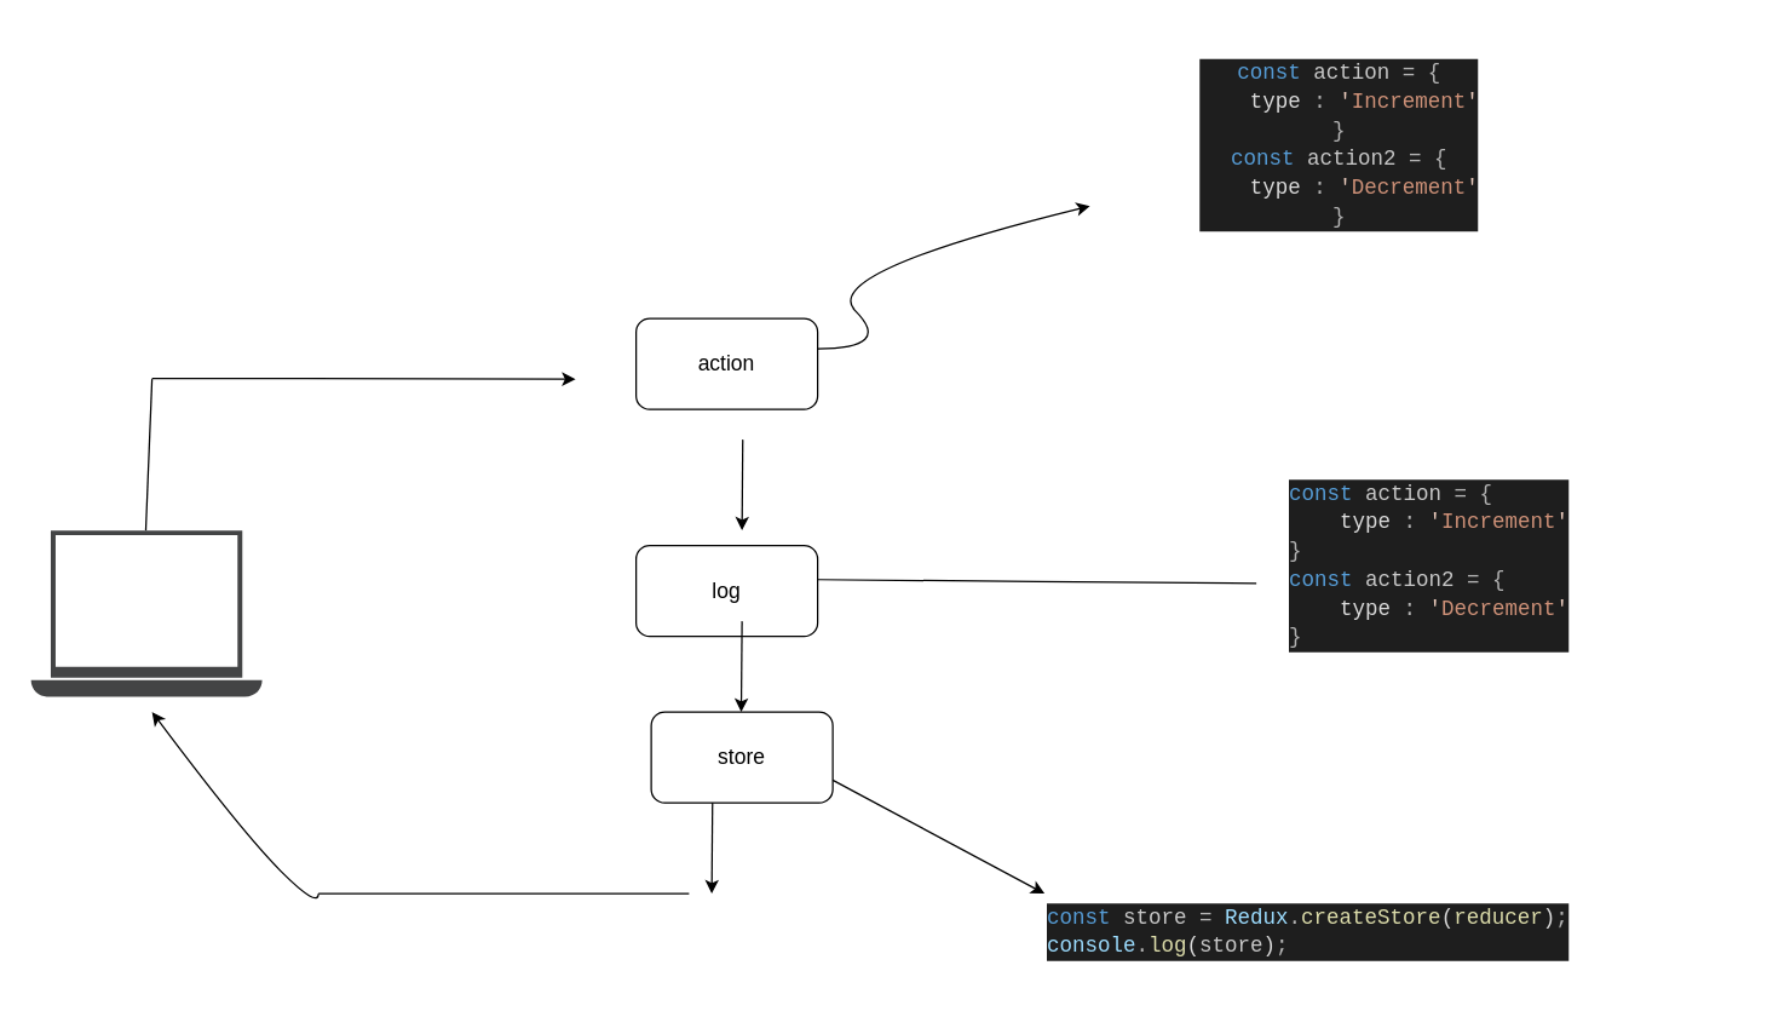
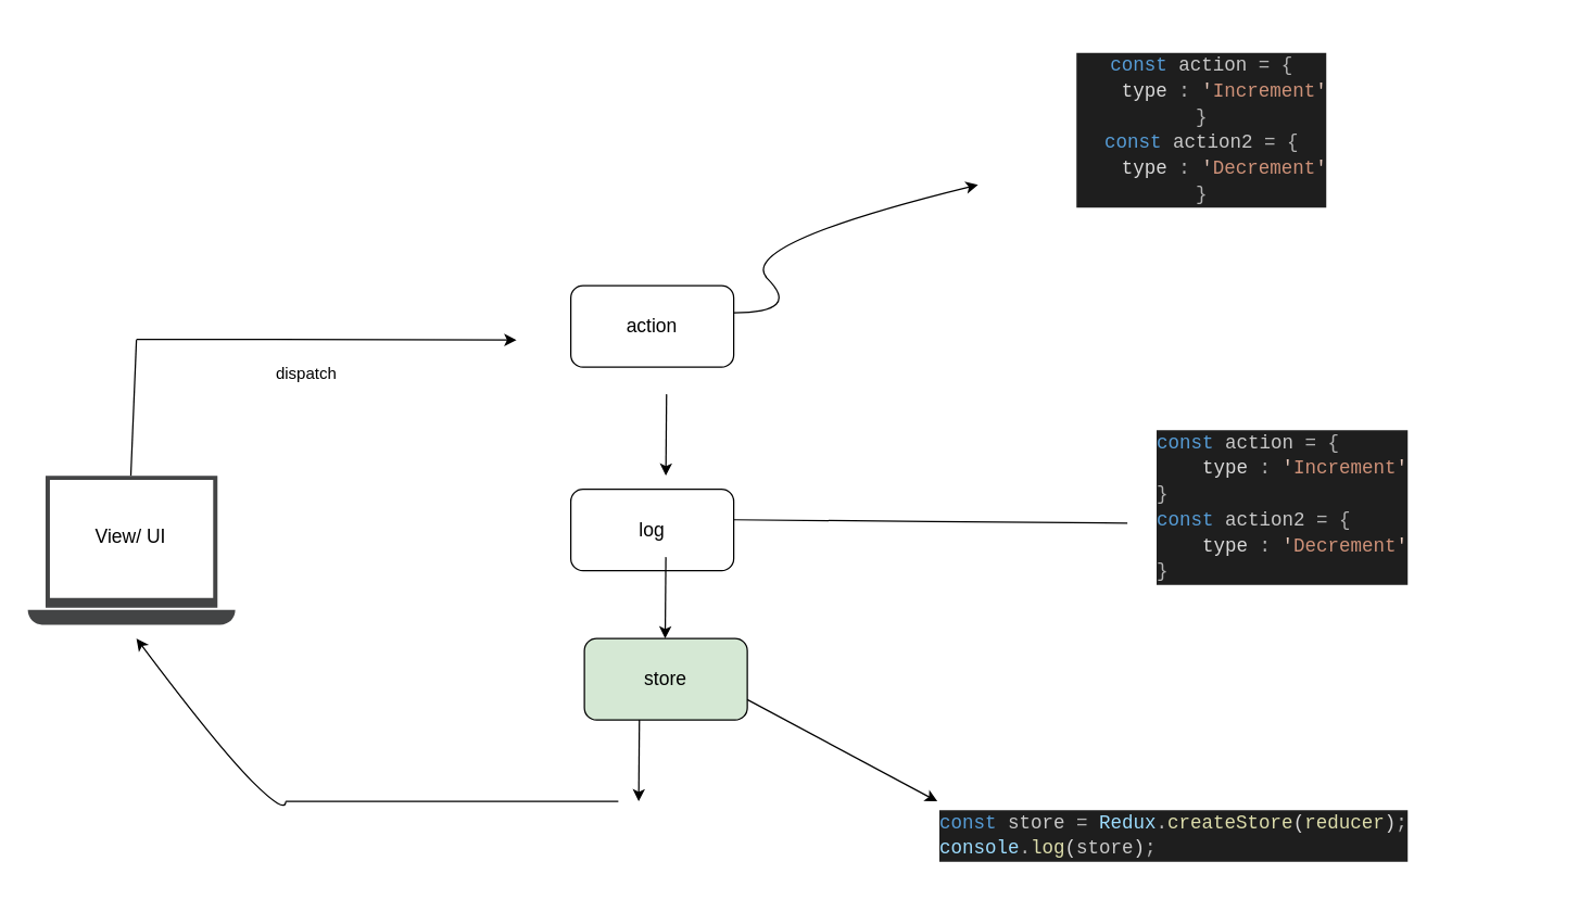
  <mxCell id="0" />
  <mxCell id="1" parent="0" />
  <mxCell id="2" value="" style="sketch=0;pointerEvents=1;shadow=0;dashed=0;html=1;strokeColor=none;fillColor=#434445;aspect=fixed;labelPosition=center;verticalLabelPosition=bottom;verticalAlign=top;align=center;outlineConnect=0;shape=mxgraph.vvd.laptop;" vertex="1" parent="1"><mxGeometry x="20" y="350" width="152.78" height="110" as="geometry" /></mxCell>
  <mxCell id="3" value="" style="endArrow=classic;html=1;" edge="1" parent="1"><mxGeometry width="50" height="50" relative="1" as="geometry"><mxPoint x="100" y="249.5" as="sourcePoint" /><mxPoint x="380" y="250" as="targetPoint" /></mxGeometry></mxCell>
  <mxCell id="4" value="" style="endArrow=none;html=1;" edge="1" parent="1"><mxGeometry width="50" height="50" relative="1" as="geometry"><mxPoint x="95.89" y="350" as="sourcePoint" /><mxPoint x="100" y="250" as="targetPoint" /></mxGeometry></mxCell>
  <mxCell id="5" value="&lt;font style=&quot;font-size: 14px;&quot;&gt;action&lt;/font&gt;" style="rounded=1;whiteSpace=wrap;html=1;" vertex="1" parent="1"><mxGeometry x="420" y="210" width="120" height="60" as="geometry" /></mxCell>
  <mxCell id="6" value="" style="endArrow=classic;html=1;" edge="1" parent="1"><mxGeometry width="50" height="50" relative="1" as="geometry"><mxPoint x="490.5" y="290" as="sourcePoint" /><mxPoint x="490" y="350" as="targetPoint" /><Array as="points" /></mxGeometry></mxCell>
  <mxCell id="7" value="&lt;font style=&quot;font-size: 14px;&quot;&gt;log&lt;/font&gt;" style="rounded=1;whiteSpace=wrap;html=1;" vertex="1" parent="1"><mxGeometry x="420" y="360" width="120" height="60" as="geometry" /></mxCell>
- <mxCell id="8" value="&lt;font style=&quot;font-size: 14px;&quot;&gt;store&lt;/font&gt;" style="rounded=1;whiteSpace=wrap;html=1;" vertex="1" parent="1"><mxGeometry x="430" y="470" width="120" height="60" as="geometry" /></mxCell>
+ <mxCell id="8" value="&lt;font style=&quot;font-size: 14px;&quot;&gt;store&lt;/font&gt;" style="rounded=1;whiteSpace=wrap;html=1;fillColor=#d5e8d4;" vertex="1" parent="1"><mxGeometry x="430" y="470" width="120" height="60" as="geometry" /></mxCell>
  <mxCell id="9" value="" style="endArrow=none;html=1;" edge="1" parent="1"><mxGeometry width="50" height="50" relative="1" as="geometry"><mxPoint x="210" y="590" as="sourcePoint" /><mxPoint x="455" y="590" as="targetPoint" /></mxGeometry></mxCell>
  <mxCell id="10" value="" style="endArrow=classic;html=1;" edge="1" parent="1"><mxGeometry width="50" height="50" relative="1" as="geometry"><mxPoint x="490" y="410" as="sourcePoint" /><mxPoint x="489.5" y="470" as="targetPoint" /><Array as="points" /></mxGeometry></mxCell>
  <mxCell id="11" value="" style="endArrow=classic;html=1;" edge="1" parent="1"><mxGeometry width="50" height="50" relative="1" as="geometry"><mxPoint x="470.5" y="530" as="sourcePoint" /><mxPoint x="470" y="590" as="targetPoint" /><Array as="points" /></mxGeometry></mxCell>
  <mxCell id="12" value="" style="curved=1;endArrow=classic;html=1;" edge="1" parent="1"><mxGeometry width="50" height="50" relative="1" as="geometry"><mxPoint x="210" y="590" as="sourcePoint" /><mxPoint x="100" y="470" as="targetPoint" /><Array as="points"><mxPoint x="210" y="600" /><mxPoint x="160" y="550" /></Array></mxGeometry></mxCell>
+ <mxCell id="13" value="dispatch" style="text;html=1;align=center;verticalAlign=middle;resizable=0;points=[];autosize=1;strokeColor=none;fillColor=none;" vertex="1" parent="1"><mxGeometry x="190" y="260" width="70" height="30" as="geometry" /></mxCell>
+ <mxCell id="14" value="&lt;font style=&quot;font-size: 14px;&quot;&gt;View/ UI&lt;/font&gt;" style="text;html=1;align=center;verticalAlign=middle;whiteSpace=wrap;rounded=0;" vertex="1" parent="1"><mxGeometry x="66.39" y="380" width="60" height="30" as="geometry" /></mxCell>
  <mxCell id="15" value="" style="edgeStyle=entityRelationEdgeStyle;startArrow=none;endArrow=none;segment=10;curved=1;sourcePerimeterSpacing=0;targetPerimeterSpacing=0;entryX=0;entryY=0.5;entryDx=0;entryDy=0;" edge="1" parent="1"><mxGeometry relative="1" as="geometry"><mxPoint x="540" y="382.5" as="sourcePoint" /><mxPoint x="830" y="385" as="targetPoint" /></mxGeometry></mxCell>
  <mxCell id="16" value="" style="curved=1;endArrow=classic;html=1;" edge="1" parent="1" target="18"><mxGeometry width="50" height="50" relative="1" as="geometry"><mxPoint x="540" y="230" as="sourcePoint" /><mxPoint x="590" y="180" as="targetPoint" /><Array as="points"><mxPoint x="590" y="230" /><mxPoint x="540" y="180" /></Array></mxGeometry></mxCell>
  <mxCell id="17" value="&lt;div style=&quot;color: rgb(218, 218, 218); background-color: rgb(30, 30, 30); font-family: Consolas, &amp;quot;Courier New&amp;quot;, monospace; font-size: 14px; line-height: 19px; white-space-collapse: preserve;&quot;&gt;&lt;br&gt;&lt;/div&gt;" style="text;html=1;align=center;verticalAlign=middle;resizable=0;points=[];autosize=1;strokeColor=none;fillColor=none;" vertex="1" parent="1"><mxGeometry x="770" y="58" width="20" height="30" as="geometry" /></mxCell>
  <mxCell id="18" value="&lt;div style=&quot;color: rgb(218, 218, 218); background-color: rgb(30, 30, 30); font-family: Consolas, &amp;quot;Courier New&amp;quot;, monospace; font-size: 14px; line-height: 19px; white-space: pre;&quot;&gt;&lt;div&gt;&lt;span style=&quot;color: #569cd6;&quot;&gt;const&lt;/span&gt;&lt;span style=&quot;color: #dadada;&quot;&gt; &lt;/span&gt;&lt;span style=&quot;color: #c8c8c8;&quot;&gt;action&lt;/span&gt;&lt;span style=&quot;color: #dadada;&quot;&gt; &lt;/span&gt;&lt;span style=&quot;color: #b4b4b4;&quot;&gt;=&lt;/span&gt;&lt;span style=&quot;color: #dadada;&quot;&gt; &lt;/span&gt;&lt;span style=&quot;color: #b4b4b4;&quot;&gt;{&lt;/span&gt;&lt;/div&gt;&lt;div&gt;&lt;span style=&quot;color: #dadada;&quot;&gt;&amp;nbsp; &amp;nbsp; &lt;/span&gt;&lt;span style=&quot;color: #dadada;&quot;&gt;type&lt;/span&gt;&lt;span style=&quot;color: #9cdcfe;&quot;&gt; &lt;/span&gt;&lt;span style=&quot;color: #b4b4b4;&quot;&gt;:&lt;/span&gt;&lt;span style=&quot;color: #dadada;&quot;&gt; &lt;/span&gt;&lt;span style=&quot;color: #e8c9bb;&quot;&gt;'&lt;/span&gt;&lt;span style=&quot;color: #ce9178;&quot;&gt;Increment&lt;/span&gt;&lt;span style=&quot;color: #e8c9bb;&quot;&gt;'&lt;/span&gt;&lt;/div&gt;&lt;div&gt;&lt;span style=&quot;color: #b4b4b4;&quot;&gt;}&lt;/span&gt;&lt;/div&gt;&lt;div&gt;&lt;span style=&quot;color: #569cd6;&quot;&gt;const&lt;/span&gt;&lt;span style=&quot;color: #dadada;&quot;&gt; &lt;/span&gt;&lt;span style=&quot;color: #c8c8c8;&quot;&gt;action2&lt;/span&gt;&lt;span style=&quot;color: #dadada;&quot;&gt; &lt;/span&gt;&lt;span style=&quot;color: #b4b4b4;&quot;&gt;=&lt;/span&gt;&lt;span style=&quot;color: #dadada;&quot;&gt; &lt;/span&gt;&lt;span style=&quot;color: #b4b4b4;&quot;&gt;{&lt;/span&gt;&lt;/div&gt;&lt;div&gt;&lt;span style=&quot;color: #dadada;&quot;&gt;&amp;nbsp; &amp;nbsp; &lt;/span&gt;&lt;span style=&quot;color: #dadada;&quot;&gt;type&lt;/span&gt;&lt;span style=&quot;color: #9cdcfe;&quot;&gt; &lt;/span&gt;&lt;span style=&quot;color: #b4b4b4;&quot;&gt;:&lt;/span&gt;&lt;span style=&quot;color: #dadada;&quot;&gt; &lt;/span&gt;&lt;span style=&quot;color: #e8c9bb;&quot;&gt;'&lt;/span&gt;&lt;span style=&quot;color: #ce9178;&quot;&gt;Decrement&lt;/span&gt;&lt;span style=&quot;color: #e8c9bb;&quot;&gt;'&lt;/span&gt;&lt;/div&gt;&lt;div&gt;&lt;span style=&quot;color: #b4b4b4;&quot;&gt;}&lt;/span&gt;&lt;/div&gt;&lt;/div&gt;" style="text;strokeColor=none;align=center;fillColor=none;html=1;verticalAlign=middle;whiteSpace=wrap;rounded=0;" vertex="1" parent="1"><mxGeometry x="720" y="20" width="330" height="150" as="geometry" /></mxCell>
  <mxCell id="19" value="&lt;div style=&quot;color: #dadada;background-color: #1e1e1e;font-family: Consolas, 'Courier New', monospace;font-weight: normal;font-size: 14px;line-height: 19px;white-space: pre;&quot;&gt;&lt;div&gt;&lt;span style=&quot;color: #569cd6;&quot;&gt;const&lt;/span&gt;&lt;span style=&quot;color: #dadada;&quot;&gt; &lt;/span&gt;&lt;span style=&quot;color: #c8c8c8;&quot;&gt;store&lt;/span&gt;&lt;span style=&quot;color: #dadada;&quot;&gt; &lt;/span&gt;&lt;span style=&quot;color: #b4b4b4;&quot;&gt;=&lt;/span&gt;&lt;span style=&quot;color: #dadada;&quot;&gt; &lt;/span&gt;&lt;span style=&quot;color: #9cdcfe;&quot;&gt;Redux&lt;/span&gt;&lt;span style=&quot;color: #b4b4b4;&quot;&gt;.&lt;/span&gt;&lt;span style=&quot;color: #dcdcaa;&quot;&gt;createStore&lt;/span&gt;&lt;span style=&quot;color: #dadada;&quot;&gt;(&lt;/span&gt;&lt;span style=&quot;color: #dcdcaa;&quot;&gt;reducer&lt;/span&gt;&lt;span style=&quot;color: #dadada;&quot;&gt;)&lt;/span&gt;&lt;span style=&quot;color: #b4b4b4;&quot;&gt;;&lt;/span&gt;&lt;/div&gt;&lt;div&gt;&lt;span style=&quot;color: #9cdcfe;&quot;&gt;console&lt;/span&gt;&lt;span style=&quot;color: #b4b4b4;&quot;&gt;.&lt;/span&gt;&lt;span style=&quot;color: #dcdcaa;&quot;&gt;log&lt;/span&gt;&lt;span style=&quot;color: #dadada;&quot;&gt;(&lt;/span&gt;&lt;span style=&quot;color: #c8c8c8;&quot;&gt;store&lt;/span&gt;&lt;span style=&quot;color: #dadada;&quot;&gt;)&lt;/span&gt;&lt;span style=&quot;color: #b4b4b4;&quot;&gt;;&lt;/span&gt;&lt;/div&gt;&lt;/div&gt;" style="text;whiteSpace=wrap;html=1;" vertex="1" parent="1"><mxGeometry x="690" y="590" width="350" height="60" as="geometry" /></mxCell>
  <mxCell id="20" value="" style="endArrow=classic;html=1;exitX=1;exitY=0.75;exitDx=0;exitDy=0;entryX=0;entryY=0;entryDx=0;entryDy=0;" edge="1" parent="1" source="8" target="19"><mxGeometry width="50" height="50" relative="1" as="geometry"><mxPoint x="640" y="600" as="sourcePoint" /><mxPoint x="690" y="550" as="targetPoint" /></mxGeometry></mxCell>
  <mxCell id="21" value="&lt;div style=&quot;color: #dadada;background-color: #1e1e1e;font-family: Consolas, 'Courier New', monospace;font-weight: normal;font-size: 14px;line-height: 19px;white-space: pre;&quot;&gt;&lt;div&gt;&lt;span style=&quot;color: #569cd6;&quot;&gt;const&lt;/span&gt;&lt;span style=&quot;color: #dadada;&quot;&gt; &lt;/span&gt;&lt;span style=&quot;color: #c8c8c8;&quot;&gt;action&lt;/span&gt;&lt;span style=&quot;color: #dadada;&quot;&gt; &lt;/span&gt;&lt;span style=&quot;color: #b4b4b4;&quot;&gt;=&lt;/span&gt;&lt;span style=&quot;color: #dadada;&quot;&gt; &lt;/span&gt;&lt;span style=&quot;color: #b4b4b4;&quot;&gt;{&lt;/span&gt;&lt;/div&gt;&lt;div&gt;&lt;span style=&quot;color: #dadada;&quot;&gt;&amp;nbsp; &amp;nbsp; &lt;/span&gt;&lt;span style=&quot;color: #dadada;&quot;&gt;type&lt;/span&gt;&lt;span style=&quot;color: #9cdcfe;&quot;&gt; &lt;/span&gt;&lt;span style=&quot;color: #b4b4b4;&quot;&gt;:&lt;/span&gt;&lt;span style=&quot;color: #dadada;&quot;&gt; &lt;/span&gt;&lt;span style=&quot;color: #e8c9bb;&quot;&gt;'&lt;/span&gt;&lt;span style=&quot;color: #ce9178;&quot;&gt;Increment&lt;/span&gt;&lt;span style=&quot;color: #e8c9bb;&quot;&gt;'&lt;/span&gt;&lt;/div&gt;&lt;div&gt;&lt;span style=&quot;color: #b4b4b4;&quot;&gt;}&lt;/span&gt;&lt;/div&gt;&lt;div&gt;&lt;span style=&quot;color: #569cd6;&quot;&gt;const&lt;/span&gt;&lt;span style=&quot;color: #dadada;&quot;&gt; &lt;/span&gt;&lt;span style=&quot;color: #c8c8c8;&quot;&gt;action2&lt;/span&gt;&lt;span style=&quot;color: #dadada;&quot;&gt; &lt;/span&gt;&lt;span style=&quot;color: #b4b4b4;&quot;&gt;=&lt;/span&gt;&lt;span style=&quot;color: #dadada;&quot;&gt; &lt;/span&gt;&lt;span style=&quot;color: #b4b4b4;&quot;&gt;{&lt;/span&gt;&lt;/div&gt;&lt;div&gt;&lt;span style=&quot;color: #dadada;&quot;&gt;&amp;nbsp; &amp;nbsp; &lt;/span&gt;&lt;span style=&quot;color: #dadada;&quot;&gt;type&lt;/span&gt;&lt;span style=&quot;color: #9cdcfe;&quot;&gt; &lt;/span&gt;&lt;span style=&quot;color: #b4b4b4;&quot;&gt;:&lt;/span&gt;&lt;span style=&quot;color: #dadada;&quot;&gt; &lt;/span&gt;&lt;span style=&quot;color: #e8c9bb;&quot;&gt;'&lt;/span&gt;&lt;span style=&quot;color: #ce9178;&quot;&gt;Decrement&lt;/span&gt;&lt;span style=&quot;color: #e8c9bb;&quot;&gt;'&lt;/span&gt;&lt;/div&gt;&lt;div&gt;&lt;span style=&quot;color: #b4b4b4;&quot;&gt;}&lt;/span&gt;&lt;/div&gt;&lt;/div&gt;" style="text;whiteSpace=wrap;html=1;" vertex="1" parent="1"><mxGeometry x="850" y="310" width="300" height="140" as="geometry" /></mxCell>
